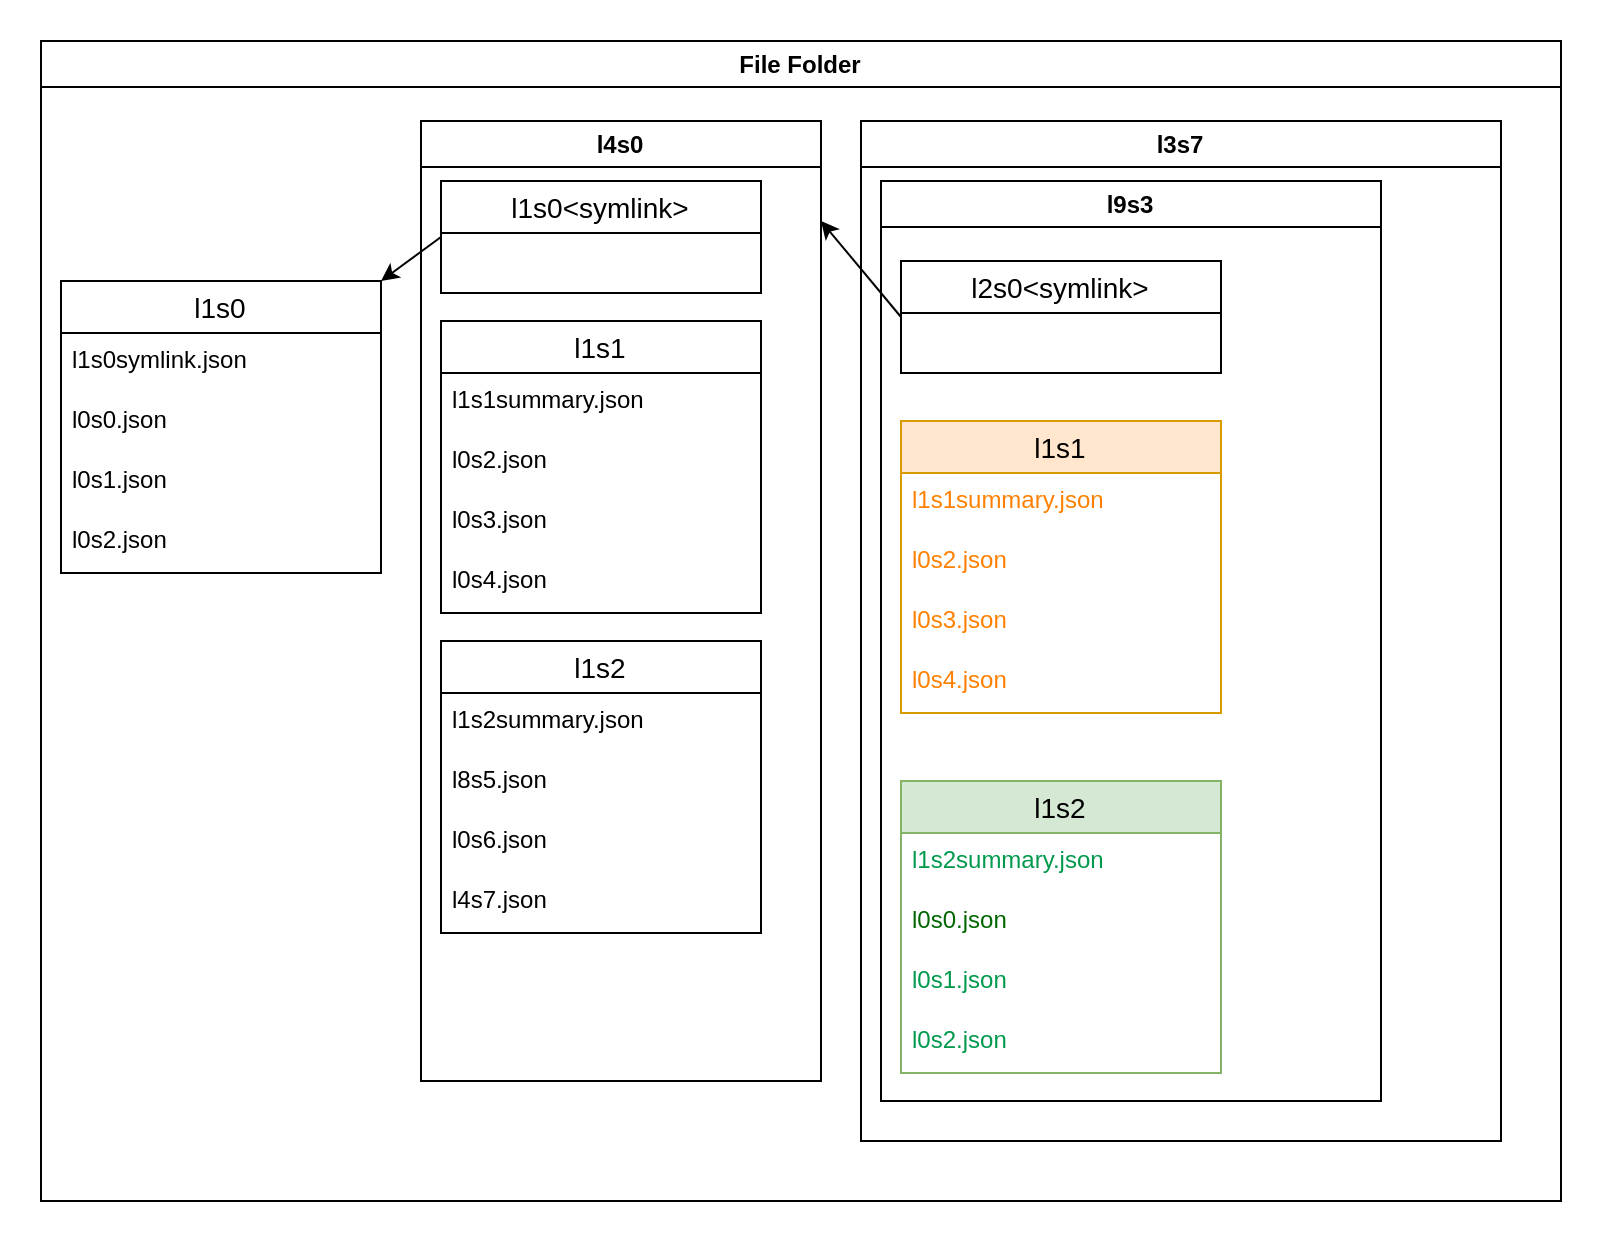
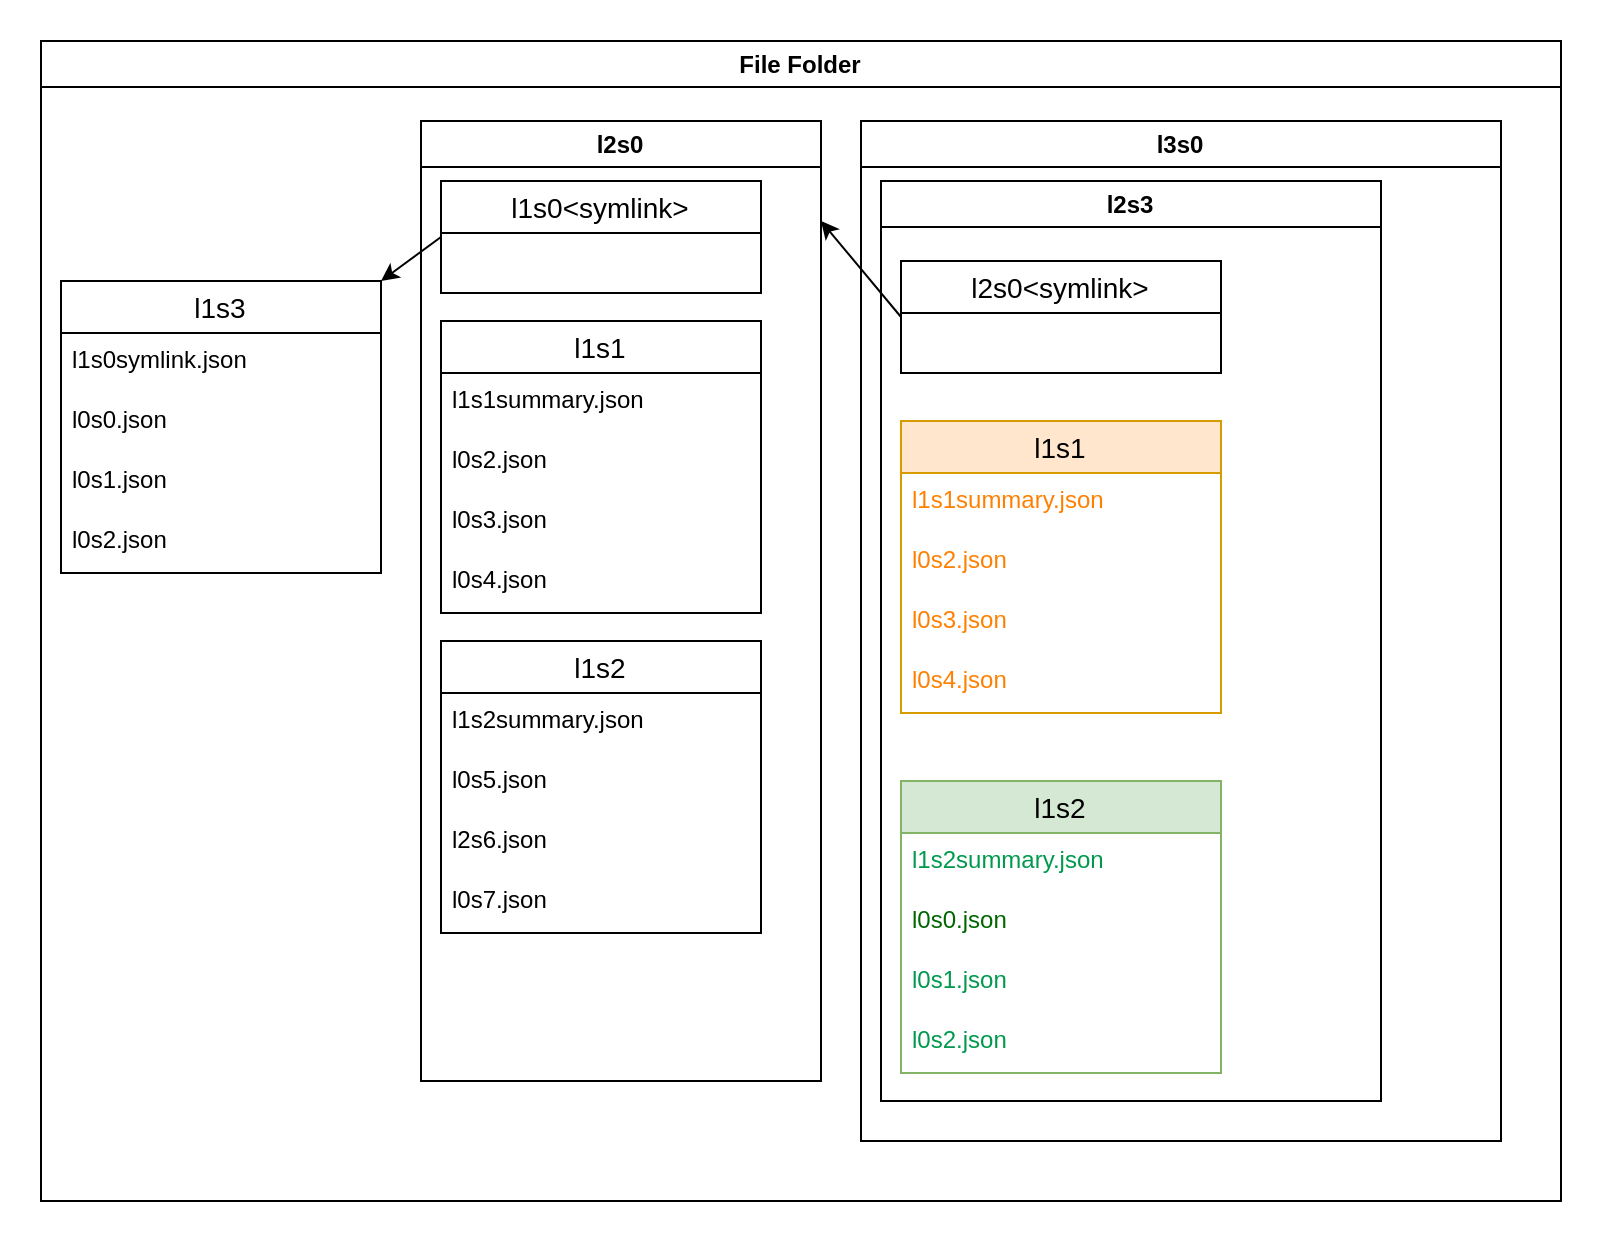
  <mxCell id="0" />
  <mxCell id="1" parent="0" />
  <mxCell id="2" value="File Folder" style="swimlane;" parent="1" vertex="1"><mxGeometry x="20" y="20" width="760" height="580" as="geometry" /></mxCell>
- <mxCell id="3" value="l1s0" style="swimlane;fontStyle=0;childLayout=stackLayout;horizontal=1;startSize=26;horizontalStack=0;resizeParent=1;resizeParentMax=0;resizeLast=0;collapsible=1;marginBottom=0;align=center;fontSize=14;" parent="2" vertex="1"><mxGeometry x="10" y="120" width="160" height="146" as="geometry" /></mxCell>
+ <mxCell id="3" value="l1s3" style="swimlane;fontStyle=0;childLayout=stackLayout;horizontal=1;startSize=26;horizontalStack=0;resizeParent=1;resizeParentMax=0;resizeLast=0;collapsible=1;marginBottom=0;align=center;fontSize=14;" parent="2" vertex="1"><mxGeometry x="10" y="120" width="160" height="146" as="geometry" /></mxCell>
  <mxCell id="4" value="l1s0symlink.json" style="text;strokeColor=none;fillColor=none;spacingLeft=4;spacingRight=4;overflow=hidden;rotatable=0;points=[[0,0.5],[1,0.5]];portConstraint=eastwest;fontSize=12;whiteSpace=wrap;html=1;" parent="3" vertex="1"><mxGeometry y="26" width="160" height="30" as="geometry" /></mxCell>
  <mxCell id="5" value="l0s0.json" style="text;strokeColor=none;fillColor=none;spacingLeft=4;spacingRight=4;overflow=hidden;rotatable=0;points=[[0,0.5],[1,0.5]];portConstraint=eastwest;fontSize=12;whiteSpace=wrap;html=1;" parent="3" vertex="1"><mxGeometry y="56" width="160" height="30" as="geometry" /></mxCell>
  <mxCell id="6" value="l0s1.json" style="text;strokeColor=none;fillColor=none;spacingLeft=4;spacingRight=4;overflow=hidden;rotatable=0;points=[[0,0.5],[1,0.5]];portConstraint=eastwest;fontSize=12;whiteSpace=wrap;html=1;" parent="3" vertex="1"><mxGeometry y="86" width="160" height="30" as="geometry" /></mxCell>
  <mxCell id="7" value="l0s2.json" style="text;strokeColor=none;fillColor=none;spacingLeft=4;spacingRight=4;overflow=hidden;rotatable=0;points=[[0,0.5],[1,0.5]];portConstraint=eastwest;fontSize=12;whiteSpace=wrap;html=1;" vertex="1" parent="3"><mxGeometry y="116" width="160" height="30" as="geometry" /></mxCell>
- <mxCell id="8" value="l4s0" style="swimlane;" parent="2" vertex="1"><mxGeometry x="190" y="40" width="200" height="480" as="geometry" /></mxCell>
+ <mxCell id="8" value="l2s0" style="swimlane;" parent="2" vertex="1"><mxGeometry x="190" y="40" width="200" height="480" as="geometry" /></mxCell>
  <mxCell id="9" value="l1s1" style="swimlane;fontStyle=0;childLayout=stackLayout;horizontal=1;startSize=26;horizontalStack=0;resizeParent=1;resizeParentMax=0;resizeLast=0;collapsible=1;marginBottom=0;align=center;fontSize=14;" parent="8" vertex="1"><mxGeometry x="10" y="100" width="160" height="146" as="geometry" /></mxCell>
  <mxCell id="10" value="l1s1summary&lt;span style=&quot;background-color: initial;&quot;&gt;.json&lt;/span&gt;" style="text;strokeColor=none;fillColor=none;spacingLeft=4;spacingRight=4;overflow=hidden;rotatable=0;points=[[0,0.5],[1,0.5]];portConstraint=eastwest;fontSize=12;whiteSpace=wrap;html=1;" parent="9" vertex="1"><mxGeometry y="26" width="160" height="30" as="geometry" /></mxCell>
  <mxCell id="11" value="l0s2.json" style="text;strokeColor=none;fillColor=none;spacingLeft=4;spacingRight=4;overflow=hidden;rotatable=0;points=[[0,0.5],[1,0.5]];portConstraint=eastwest;fontSize=12;whiteSpace=wrap;html=1;" parent="9" vertex="1"><mxGeometry y="56" width="160" height="30" as="geometry" /></mxCell>
  <mxCell id="12" value="l0s3.json" style="text;strokeColor=none;fillColor=none;spacingLeft=4;spacingRight=4;overflow=hidden;rotatable=0;points=[[0,0.5],[1,0.5]];portConstraint=eastwest;fontSize=12;whiteSpace=wrap;html=1;" parent="9" vertex="1"><mxGeometry y="86" width="160" height="30" as="geometry" /></mxCell>
  <mxCell id="13" value="l0s4.json" style="text;strokeColor=none;fillColor=none;spacingLeft=4;spacingRight=4;overflow=hidden;rotatable=0;points=[[0,0.5],[1,0.5]];portConstraint=eastwest;fontSize=12;whiteSpace=wrap;html=1;" vertex="1" parent="9"><mxGeometry y="116" width="160" height="30" as="geometry" /></mxCell>
  <mxCell id="14" value="l1s2" style="swimlane;fontStyle=0;childLayout=stackLayout;horizontal=1;startSize=26;horizontalStack=0;resizeParent=1;resizeParentMax=0;resizeLast=0;collapsible=1;marginBottom=0;align=center;fontSize=14;" parent="8" vertex="1"><mxGeometry x="10" y="260" width="160" height="146" as="geometry" /></mxCell>
  <mxCell id="15" value="l1s2summary.json" style="text;strokeColor=none;fillColor=none;spacingLeft=4;spacingRight=4;overflow=hidden;rotatable=0;points=[[0,0.5],[1,0.5]];portConstraint=eastwest;fontSize=12;whiteSpace=wrap;html=1;" parent="14" vertex="1"><mxGeometry y="26" width="160" height="30" as="geometry" /></mxCell>
- <mxCell id="16" value="l8s5.json" style="text;strokeColor=none;fillColor=none;spacingLeft=4;spacingRight=4;overflow=hidden;rotatable=0;points=[[0,0.5],[1,0.5]];portConstraint=eastwest;fontSize=12;whiteSpace=wrap;html=1;" parent="14" vertex="1"><mxGeometry y="56" width="160" height="30" as="geometry" /></mxCell>
- <mxCell id="17" value="l0s6.json" style="text;strokeColor=none;fillColor=none;spacingLeft=4;spacingRight=4;overflow=hidden;rotatable=0;points=[[0,0.5],[1,0.5]];portConstraint=eastwest;fontSize=12;whiteSpace=wrap;html=1;" parent="14" vertex="1"><mxGeometry y="86" width="160" height="30" as="geometry" /></mxCell>
- <mxCell id="18" value="l4s7.json" style="text;strokeColor=none;fillColor=none;spacingLeft=4;spacingRight=4;overflow=hidden;rotatable=0;points=[[0,0.5],[1,0.5]];portConstraint=eastwest;fontSize=12;whiteSpace=wrap;html=1;" vertex="1" parent="14"><mxGeometry y="116" width="160" height="30" as="geometry" /></mxCell>
+ <mxCell id="16" value="l0s5.json" style="text;strokeColor=none;fillColor=none;spacingLeft=4;spacingRight=4;overflow=hidden;rotatable=0;points=[[0,0.5],[1,0.5]];portConstraint=eastwest;fontSize=12;whiteSpace=wrap;html=1;" parent="14" vertex="1"><mxGeometry y="56" width="160" height="30" as="geometry" /></mxCell>
+ <mxCell id="17" value="l2s6.json" style="text;strokeColor=none;fillColor=none;spacingLeft=4;spacingRight=4;overflow=hidden;rotatable=0;points=[[0,0.5],[1,0.5]];portConstraint=eastwest;fontSize=12;whiteSpace=wrap;html=1;" parent="14" vertex="1"><mxGeometry y="86" width="160" height="30" as="geometry" /></mxCell>
+ <mxCell id="18" value="l0s7.json" style="text;strokeColor=none;fillColor=none;spacingLeft=4;spacingRight=4;overflow=hidden;rotatable=0;points=[[0,0.5],[1,0.5]];portConstraint=eastwest;fontSize=12;whiteSpace=wrap;html=1;" vertex="1" parent="14"><mxGeometry y="116" width="160" height="30" as="geometry" /></mxCell>
  <mxCell id="19" value="l1s0&lt;symlink&gt;" style="swimlane;fontStyle=0;childLayout=stackLayout;horizontal=1;startSize=26;horizontalStack=0;resizeParent=1;resizeParentMax=0;resizeLast=0;collapsible=1;marginBottom=0;align=center;fontSize=14;" vertex="1" parent="8"><mxGeometry x="10" y="30" width="160" height="56" as="geometry" /></mxCell>
- <mxCell id="20" value="l3s7" style="swimlane;" parent="2" vertex="1"><mxGeometry x="410" y="40" width="320" height="510" as="geometry" /></mxCell>
- <mxCell id="21" value="l9s3" style="swimlane;" parent="20" vertex="1"><mxGeometry x="10" y="30" width="250" height="460" as="geometry" /></mxCell>
+ <mxCell id="20" value="l3s0" style="swimlane;" parent="2" vertex="1"><mxGeometry x="410" y="40" width="320" height="510" as="geometry" /></mxCell>
+ <mxCell id="21" value="l2s3" style="swimlane;" parent="20" vertex="1"><mxGeometry x="10" y="30" width="250" height="460" as="geometry" /></mxCell>
  <mxCell id="22" value="l1s1" style="swimlane;fontStyle=0;childLayout=stackLayout;horizontal=1;startSize=26;horizontalStack=0;resizeParent=1;resizeParentMax=0;resizeLast=0;collapsible=1;marginBottom=0;align=center;fontSize=14;fillColor=#ffe6cc;strokeColor=#d79b00;" parent="21" vertex="1"><mxGeometry x="10" y="120" width="160" height="146" as="geometry" /></mxCell>
  <mxCell id="23" value="l1s1summary.json" style="text;strokeColor=none;fillColor=none;spacingLeft=4;spacingRight=4;overflow=hidden;rotatable=0;points=[[0,0.5],[1,0.5]];portConstraint=eastwest;fontSize=12;whiteSpace=wrap;html=1;fontColor=#FF8000;" parent="22" vertex="1"><mxGeometry y="26" width="160" height="30" as="geometry" /></mxCell>
  <mxCell id="24" value="l0s2.json" style="text;strokeColor=none;fillColor=none;spacingLeft=4;spacingRight=4;overflow=hidden;rotatable=0;points=[[0,0.5],[1,0.5]];portConstraint=eastwest;fontSize=12;whiteSpace=wrap;html=1;fontColor=#FF8000;" parent="22" vertex="1"><mxGeometry y="56" width="160" height="30" as="geometry" /></mxCell>
  <mxCell id="25" value="l0s3.json" style="text;strokeColor=none;fillColor=none;spacingLeft=4;spacingRight=4;overflow=hidden;rotatable=0;points=[[0,0.5],[1,0.5]];portConstraint=eastwest;fontSize=12;whiteSpace=wrap;html=1;fontColor=#FF8000;" parent="22" vertex="1"><mxGeometry y="86" width="160" height="30" as="geometry" /></mxCell>
  <mxCell id="26" value="l0s4.json" style="text;strokeColor=none;fillColor=none;spacingLeft=4;spacingRight=4;overflow=hidden;rotatable=0;points=[[0,0.5],[1,0.5]];portConstraint=eastwest;fontSize=12;whiteSpace=wrap;html=1;fontColor=#FF8000;" vertex="1" parent="22"><mxGeometry y="116" width="160" height="30" as="geometry" /></mxCell>
  <mxCell id="27" value="l1s2" style="swimlane;fontStyle=0;childLayout=stackLayout;horizontal=1;startSize=26;horizontalStack=0;resizeParent=1;resizeParentMax=0;resizeLast=0;collapsible=1;marginBottom=0;align=center;fontSize=14;fillColor=#d5e8d4;strokeColor=#82b366;" parent="21" vertex="1"><mxGeometry x="10" y="300" width="160" height="146" as="geometry" /></mxCell>
  <mxCell id="28" value="l1s2summary.json" style="text;strokeColor=none;fillColor=none;spacingLeft=4;spacingRight=4;overflow=hidden;rotatable=0;points=[[0,0.5],[1,0.5]];portConstraint=eastwest;fontSize=12;whiteSpace=wrap;html=1;fontColor=#00994D;" parent="27" vertex="1"><mxGeometry y="26" width="160" height="30" as="geometry" /></mxCell>
  <mxCell id="29" value="l0s0.json" style="text;strokeColor=none;fillColor=none;spacingLeft=4;spacingRight=4;overflow=hidden;rotatable=0;points=[[0,0.5],[1,0.5]];portConstraint=eastwest;fontSize=12;whiteSpace=wrap;html=1;fontColor=#006600;" parent="27" vertex="1"><mxGeometry y="56" width="160" height="30" as="geometry" /></mxCell>
  <mxCell id="30" value="l0s1.json" style="text;strokeColor=none;fillColor=none;spacingLeft=4;spacingRight=4;overflow=hidden;rotatable=0;points=[[0,0.5],[1,0.5]];portConstraint=eastwest;fontSize=12;whiteSpace=wrap;html=1;fontColor=#00994D;" parent="27" vertex="1"><mxGeometry y="86" width="160" height="30" as="geometry" /></mxCell>
  <mxCell id="31" value="l0s2.json" style="text;strokeColor=none;fillColor=none;spacingLeft=4;spacingRight=4;overflow=hidden;rotatable=0;points=[[0,0.5],[1,0.5]];portConstraint=eastwest;fontSize=12;whiteSpace=wrap;html=1;fontColor=#00994D;" vertex="1" parent="27"><mxGeometry y="116" width="160" height="30" as="geometry" /></mxCell>
  <mxCell id="32" value="l2s0&lt;symlink&gt;" style="swimlane;fontStyle=0;childLayout=stackLayout;horizontal=1;startSize=26;horizontalStack=0;resizeParent=1;resizeParentMax=0;resizeLast=0;collapsible=1;marginBottom=0;align=center;fontSize=14;" vertex="1" parent="21"><mxGeometry x="10" y="40" width="160" height="56" as="geometry" /></mxCell>
  <mxCell id="33" value="" style="endArrow=classic;html=1;rounded=0;entryX=1;entryY=0;entryDx=0;entryDy=0;exitX=0;exitY=0.5;exitDx=0;exitDy=0;" edge="1" parent="2" source="19" target="3"><mxGeometry width="50" height="50" relative="1" as="geometry"><mxPoint x="350" y="390" as="sourcePoint" /><mxPoint x="400" y="340" as="targetPoint" /></mxGeometry></mxCell>
  <mxCell id="34" value="" style="endArrow=classic;html=1;rounded=0;exitX=0;exitY=0.5;exitDx=0;exitDy=0;" edge="1" parent="1" source="32"><mxGeometry width="50" height="50" relative="1" as="geometry"><mxPoint x="370" y="410" as="sourcePoint" /><mxPoint x="410" y="110" as="targetPoint" /></mxGeometry></mxCell>
